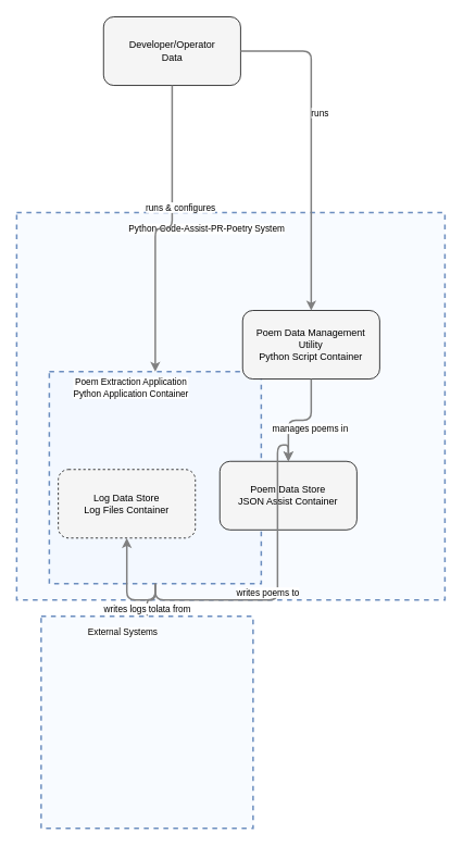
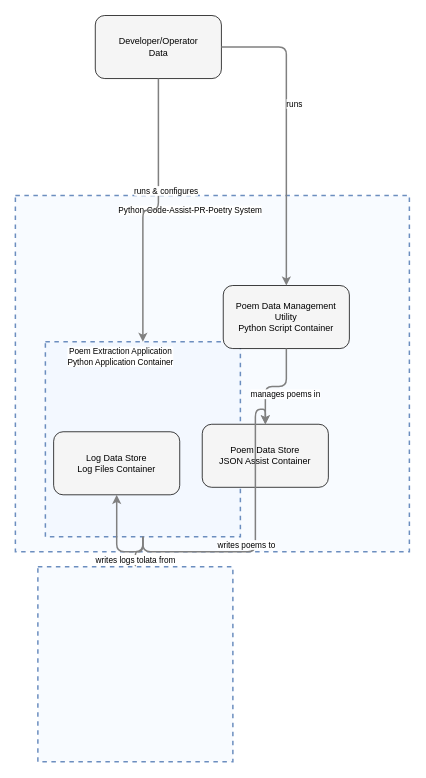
  <mxCell id="0" />
  <mxCell id="1" parent="0" />
  <mxCell id="2" value="" style="html=1;whiteSpace=wrap;container=1;fillColor=#dae8fc;strokeColor=#6c8ebf;dashed=1;fillOpacity=20;strokeWidth=2;containerType=none;recursiveResize=0;movable=1;resizable=1;autosize=0;dropTarget=0" vertex="1" parent="6"><mxGeometry x="40" y="195" width="260" height="260" as="geometry" /></mxCell>
  <mxCell id="3" value="Poem Extraction Application&lt;br&gt;Python Application Container" style="edgeLabel;html=1;align=center;verticalAlign=middle;resizable=0;labelBackgroundColor=white;spacing=5" vertex="1" parent="6"><mxGeometry x="48" y="203" width="184" height="24" as="geometry" /></mxCell>
  <mxCell id="4" value="" style="html=1;whiteSpace=wrap;container=1;fillColor=#dae8fc;strokeColor=#6c8ebf;dashed=1;fillOpacity=20;strokeWidth=2;containerType=none;recursiveResize=0;movable=1;resizable=1;autosize=0;dropTarget=0" vertex="1" parent="1"><mxGeometry x="50" y="755" width="260" height="260" as="geometry" /></mxCell>
- <mxCell id="5" value="External Systems" style="edgeLabel;html=1;align=center;verticalAlign=middle;resizable=0;labelBackgroundColor=white;spacing=5" vertex="1" parent="1"><mxGeometry x="58" y="763" width="184" height="24" as="geometry" /></mxCell>
  <mxCell id="6" value="" style="html=1;whiteSpace=wrap;container=1;fillColor=#dae8fc;strokeColor=#6c8ebf;dashed=1;fillOpacity=20;strokeWidth=2;containerType=none;recursiveResize=0;movable=1;resizable=1;autosize=0;dropTarget=0" vertex="1" parent="1"><mxGeometry x="20" y="260" width="525.342" height="475" as="geometry" /></mxCell>
  <mxCell id="7" value="Python-Code-Assist-PR-Poetry System" style="edgeLabel;html=1;align=center;verticalAlign=middle;resizable=0;labelBackgroundColor=white;spacing=5" vertex="1" parent="1"><mxGeometry x="28" y="268" width="449.342" height="24" as="geometry" /></mxCell>
  <mxCell id="8" value="Developer/Operator&lt;br&gt;Data" style="rounded=1;whiteSpace=wrap;html=1;fillColor=#f5f5f5" vertex="1" parent="1"><mxGeometry x="126.553" y="20" width="168.158" height="84.079" as="geometry" /></mxCell>
  <mxCell id="9" value="Poem Data Store&lt;br&gt;JSON Assist Container" style="rounded=1;whiteSpace=wrap;html=1;fillColor=#f5f5f5" vertex="1" parent="6"><mxGeometry x="249.158" y="305" width="168.158" height="84.079" as="geometry" /></mxCell>
- <mxCell id="10" value="Log Data Store&lt;br&gt;Log Files Container" style="rounded=1;whiteSpace=wrap;html=1;fillColor=#f5f5f5;dashed=1;" vertex="1" parent="6"><mxGeometry x="51" y="315" width="168.158" height="84.079" as="geometry" /></mxCell>
+ <mxCell id="10" value="Log Data Store&lt;br&gt;Log Files Container" style="rounded=1;whiteSpace=wrap;html=1;fillColor=#f5f5f5" vertex="1" parent="6"><mxGeometry x="51" y="315" width="168.158" height="84.079" as="geometry" /></mxCell>
  <mxCell id="11" value="Poem Data Management Utility&lt;br&gt;Python Script Container" style="rounded=1;whiteSpace=wrap;html=1;fillColor=#f5f5f5" vertex="1" parent="6"><mxGeometry x="277.184" y="120" width="168.158" height="84.079" as="geometry" /></mxCell>
  <mxCell id="12" style="edgeStyle=orthogonalEdgeStyle;rounded=1;orthogonalLoop=1;jettySize=auto;html=1;strokeColor=#808080;strokeWidth=2;jumpStyle=arc;jumpSize=10;spacing=15;labelBackgroundColor=white;labelBorderColor=none" edge="1" parent="1" source="11" target="9"><mxGeometry relative="1" as="geometry" /></mxCell>
  <mxCell id="13" value="manages poems in" style="edgeLabel;html=1;align=center;verticalAlign=middle;resizable=0;points=[];" vertex="1" connectable="0" parent="12"><mxGeometry x="-0.2" y="10" relative="1" as="geometry"><mxPoint as="offset" /></mxGeometry></mxCell>
  <mxCell id="14" style="edgeStyle=orthogonalEdgeStyle;rounded=1;orthogonalLoop=1;jettySize=auto;html=1;strokeColor=#808080;strokeWidth=2;jumpStyle=arc;jumpSize=10;spacing=15;labelBackgroundColor=white;labelBorderColor=none" edge="1" parent="1" source="8" target="2"><mxGeometry relative="1" as="geometry" /></mxCell>
  <mxCell id="15" value="runs &amp; configures" style="edgeLabel;html=1;align=center;verticalAlign=middle;resizable=0;points=[];" vertex="1" connectable="0" parent="14"><mxGeometry x="-0.2" y="10" relative="1" as="geometry"><mxPoint as="offset" /></mxGeometry></mxCell>
  <mxCell id="16" style="edgeStyle=orthogonalEdgeStyle;rounded=1;orthogonalLoop=1;jettySize=auto;html=1;strokeColor=#808080;strokeWidth=2;jumpStyle=arc;jumpSize=10;spacing=15;labelBackgroundColor=white;labelBorderColor=none" edge="1" parent="1" source="8" target="11"><mxGeometry relative="1" as="geometry" /></mxCell>
  <mxCell id="17" value="runs" style="edgeLabel;html=1;align=center;verticalAlign=middle;resizable=0;points=[];" vertex="1" connectable="0" parent="16"><mxGeometry x="-0.2" y="10" relative="1" as="geometry"><mxPoint as="offset" /></mxGeometry></mxCell>
  <mxCell id="18" style="edgeStyle=orthogonalEdgeStyle;rounded=1;orthogonalLoop=1;jettySize=auto;html=1;strokeColor=#808080;strokeWidth=2;jumpStyle=arc;jumpSize=10;spacing=15;labelBackgroundColor=white;labelBorderColor=none" edge="1" parent="1" source="2" target="4"><mxGeometry relative="1" as="geometry" /></mxCell>
  <mxCell id="19" value="fetches data from" style="edgeLabel;html=1;align=center;verticalAlign=middle;resizable=0;points=[];" vertex="1" connectable="0" parent="18"><mxGeometry x="-0.2" y="10" relative="1" as="geometry"><mxPoint as="offset" /></mxGeometry></mxCell>
  <mxCell id="20" style="edgeStyle=orthogonalEdgeStyle;rounded=1;orthogonalLoop=1;jettySize=auto;html=1;strokeColor=#808080;strokeWidth=2;jumpStyle=arc;jumpSize=10;spacing=15;labelBackgroundColor=white;labelBorderColor=none" edge="1" parent="1" source="2" target="9"><mxGeometry relative="1" as="geometry" /></mxCell>
  <mxCell id="21" value="writes poems to" style="edgeLabel;html=1;align=center;verticalAlign=middle;resizable=0;points=[];" vertex="1" connectable="0" parent="20"><mxGeometry x="-0.2" y="10" relative="1" as="geometry"><mxPoint as="offset" /></mxGeometry></mxCell>
  <mxCell id="22" style="edgeStyle=orthogonalEdgeStyle;rounded=1;orthogonalLoop=1;jettySize=auto;html=1;strokeColor=#808080;strokeWidth=2;jumpStyle=arc;jumpSize=10;spacing=15;labelBackgroundColor=white;labelBorderColor=none" edge="1" parent="1" source="2" target="10"><mxGeometry relative="1" as="geometry" /></mxCell>
  <mxCell id="23" value="writes logs to" style="edgeLabel;html=1;align=center;verticalAlign=middle;resizable=0;points=[];" vertex="1" connectable="0" parent="22"><mxGeometry x="-0.2" y="10" relative="1" as="geometry"><mxPoint as="offset" /></mxGeometry></mxCell>
